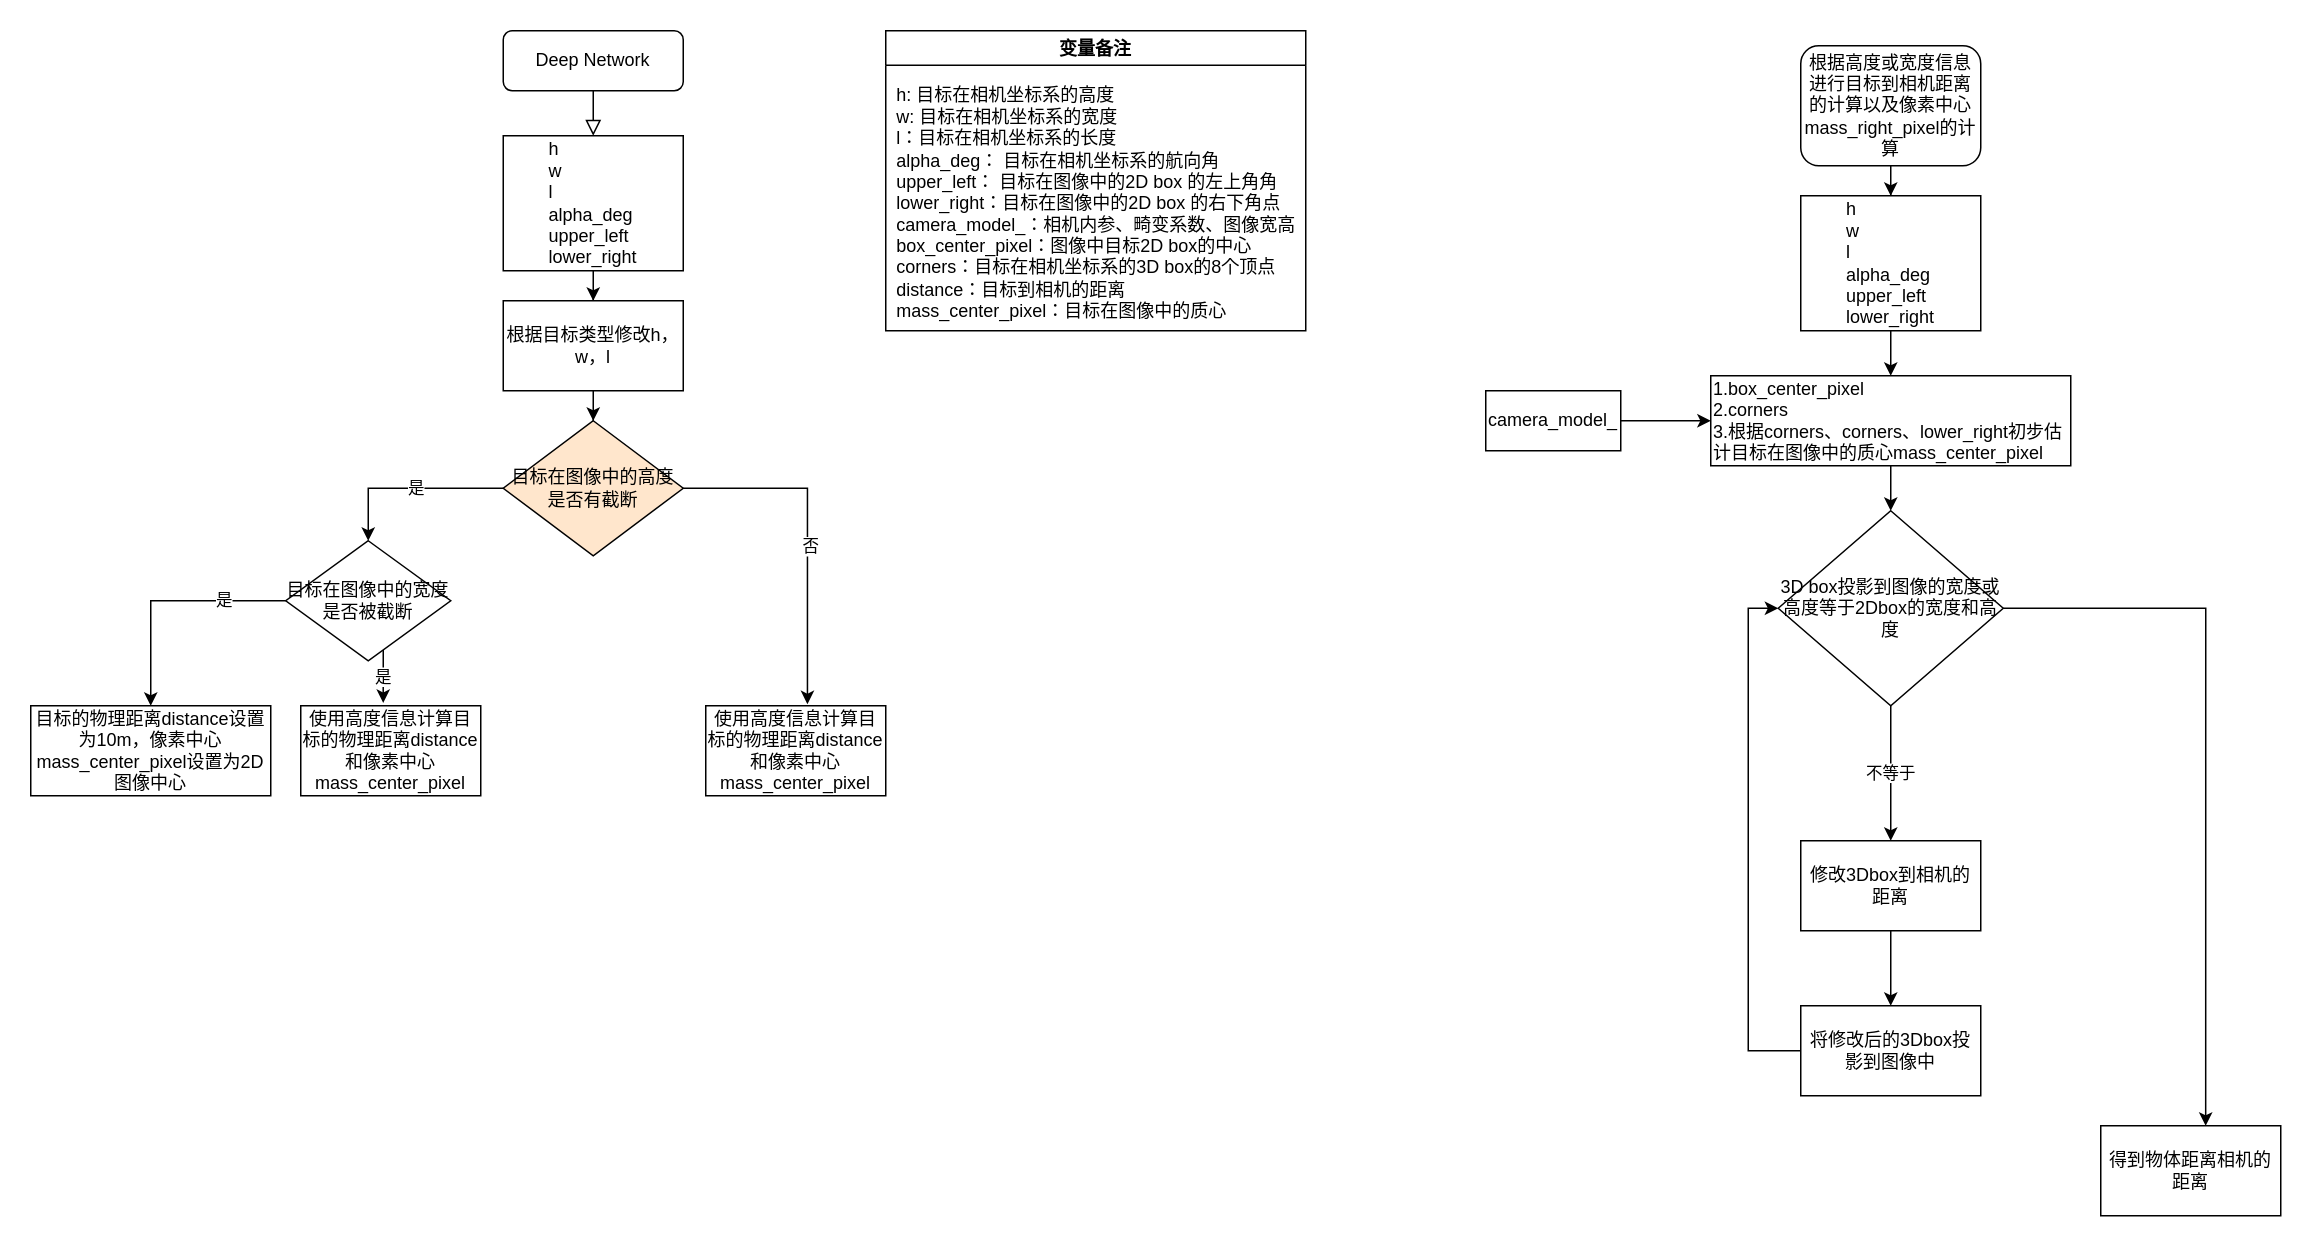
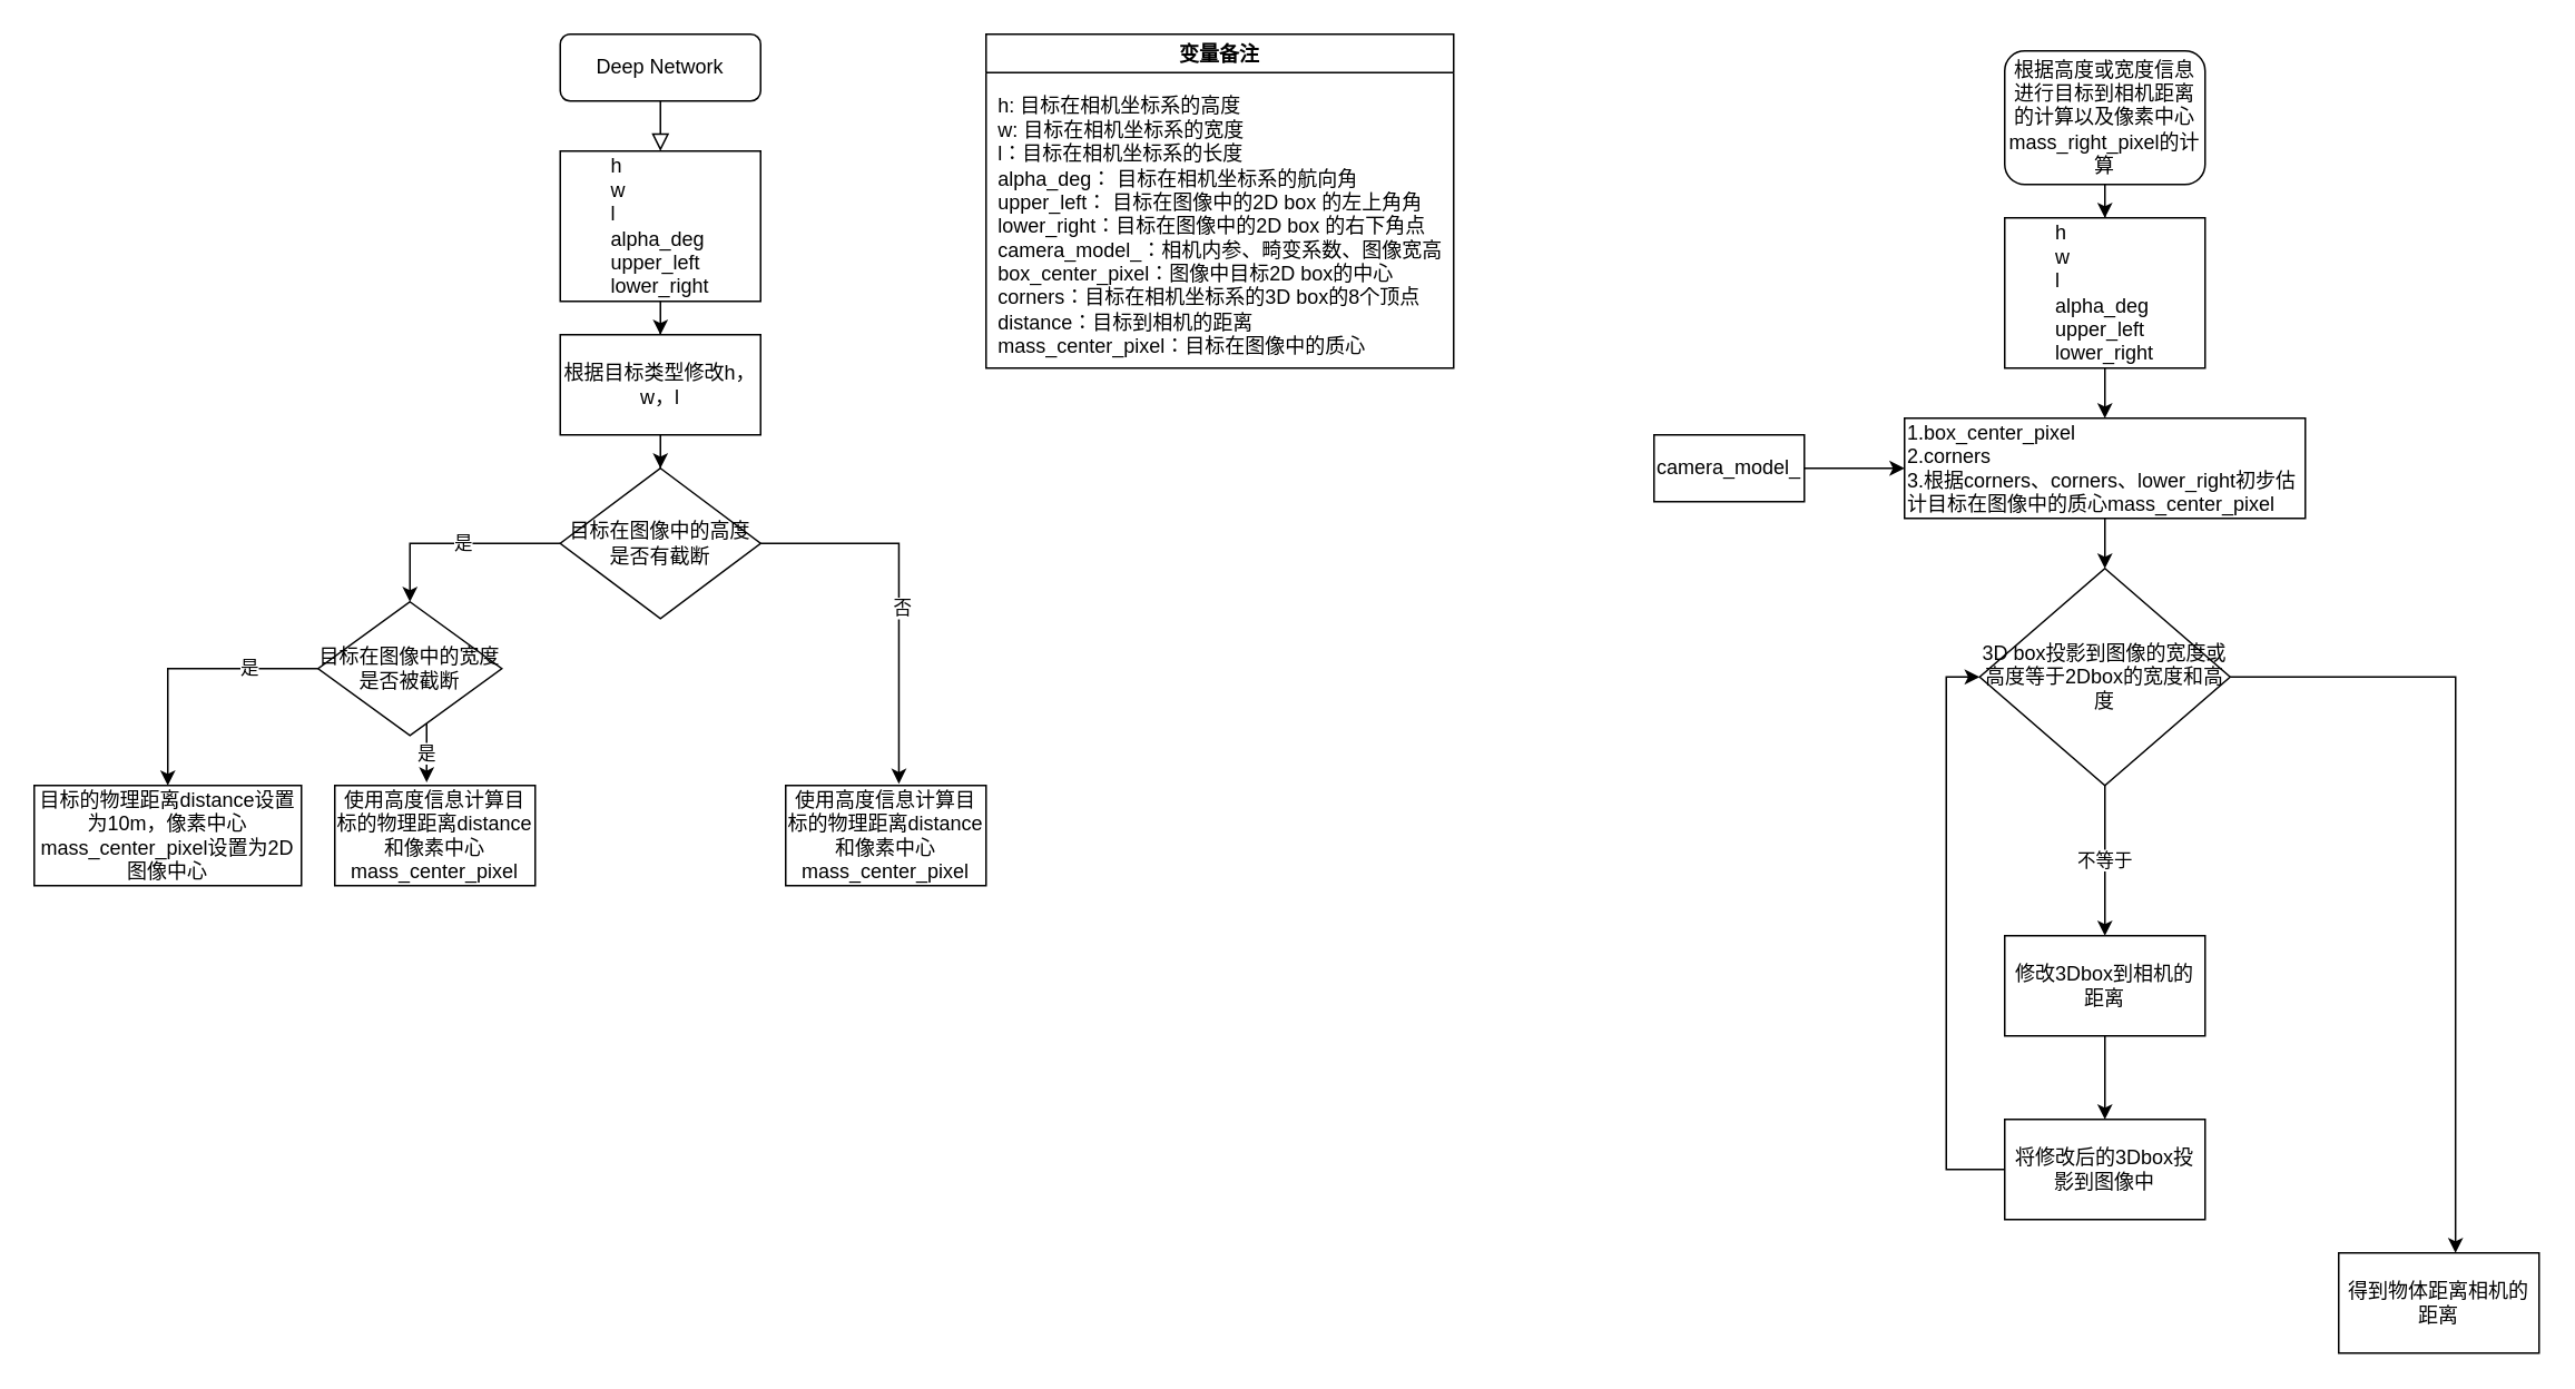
  <mxCell id="0" />
  <mxCell id="1" parent="0" />
  <mxCell id="2" value="" style="rounded=0;html=1;jettySize=auto;orthogonalLoop=1;fontSize=11;endArrow=block;endFill=0;endSize=8;strokeWidth=1;shadow=0;labelBackgroundColor=none;edgeStyle=orthogonalEdgeStyle;entryX=0.5;entryY=0;entryDx=0;entryDy=0;" parent="1" source="3" target="7" edge="1"><mxGeometry relative="1" as="geometry"><mxPoint x="395" y="110" as="targetPoint" /></mxGeometry></mxCell>
  <mxCell id="3" value="Deep Network" style="rounded=1;whiteSpace=wrap;html=1;fontSize=12;glass=0;strokeWidth=1;shadow=0;" parent="1" vertex="1"><mxGeometry x="335" y="20" width="120" height="40" as="geometry" /></mxCell>
  <mxCell id="4" value="变量备注" style="swimlane;" vertex="1" parent="1"><mxGeometry x="590" y="20" width="280" height="200" as="geometry" /></mxCell>
  <mxCell id="5" value="&lt;div align=&quot;left&quot;&gt;h: 目标在相机坐标系的高度&lt;br&gt;w: 目标在相机坐标系的宽度&lt;br&gt;l：目标在相机坐标系的长度&lt;br&gt;alpha_deg： 目标在相机坐标系的航向角&lt;/div&gt;&lt;div align=&quot;left&quot;&gt;upper_left： 目标在图像中的2D box 的左上角角&lt;br&gt;lower_right：目标在图像中的2D box 的右下角点&lt;br&gt;&lt;div&gt;camera_model_：相机内参、畸变系数、图像宽高&lt;/div&gt;&lt;div&gt;box_center_pixel：图像中目标2D box的中心&lt;/div&gt;&lt;div&gt;corners：目标在相机坐标系的3D box的8个顶点&lt;/div&gt;&lt;div&gt;distance：目标到相机的距离&lt;/div&gt;&lt;div&gt;mass_center_pixel：目标在图像中的质心&lt;/div&gt;&lt;/div&gt;" style="text;html=1;align=center;verticalAlign=middle;resizable=0;points=[];autosize=1;strokeColor=none;" vertex="1" parent="4"><mxGeometry y="35" width="280" height="160" as="geometry" /></mxCell>
  <mxCell id="6" value="" style="edgeStyle=orthogonalEdgeStyle;rounded=0;orthogonalLoop=1;jettySize=auto;html=1;" edge="1" parent="1" source="7" target="15"><mxGeometry relative="1" as="geometry" /></mxCell>
  <mxCell id="7" value="&lt;div align=&quot;left&quot;&gt;h&lt;br&gt;w&lt;br&gt;l&lt;br&gt;alpha_deg&lt;/div&gt;&lt;div align=&quot;left&quot;&gt;upper_left&lt;br&gt;lower_right&lt;/div&gt;" style="rounded=0;whiteSpace=wrap;html=1;" vertex="1" parent="1"><mxGeometry x="335" y="90" width="120" height="90" as="geometry" /></mxCell>
  <mxCell id="8" style="edgeStyle=orthogonalEdgeStyle;rounded=0;orthogonalLoop=1;jettySize=auto;html=1;entryX=0.565;entryY=-0.017;entryDx=0;entryDy=0;entryPerimeter=0;" edge="1" parent="1" source="12" target="13"><mxGeometry relative="1" as="geometry" /></mxCell>
  <mxCell id="9" value="否" style="edgeLabel;html=1;align=center;verticalAlign=middle;resizable=0;points=[];" vertex="1" connectable="0" parent="8"><mxGeometry x="0.071" y="2" relative="1" as="geometry"><mxPoint as="offset" /></mxGeometry></mxCell>
  <mxCell id="10" style="edgeStyle=orthogonalEdgeStyle;rounded=0;orthogonalLoop=1;jettySize=auto;html=1;entryX=0.5;entryY=0;entryDx=0;entryDy=0;" edge="1" parent="1" source="12" target="19"><mxGeometry relative="1" as="geometry" /></mxCell>
  <mxCell id="11" value="是" style="edgeLabel;html=1;align=center;verticalAlign=middle;resizable=0;points=[];" vertex="1" connectable="0" parent="10"><mxGeometry x="-0.062" y="-1" relative="1" as="geometry"><mxPoint as="offset" /></mxGeometry></mxCell>
- <mxCell id="12" value="&lt;div&gt;目标在图像中的高度是否有截断&lt;/div&gt;" style="rhombus;whiteSpace=wrap;html=1;align=center;fillColor=#ffe6cc;" vertex="1" parent="1"><mxGeometry x="335" y="280" width="120" height="90" as="geometry" /></mxCell>
+ <mxCell id="12" value="&lt;div&gt;目标在图像中的高度是否有截断&lt;/div&gt;" style="rhombus;whiteSpace=wrap;html=1;align=center;" vertex="1" parent="1"><mxGeometry x="335" y="280" width="120" height="90" as="geometry" /></mxCell>
  <mxCell id="13" value="使用高度信息计算目标的物理距离distance和像素中心mass_center_pixel" style="rounded=0;whiteSpace=wrap;html=1;align=center;" vertex="1" parent="1"><mxGeometry x="470" y="470" width="120" height="60" as="geometry" /></mxCell>
  <mxCell id="14" value="" style="edgeStyle=orthogonalEdgeStyle;rounded=0;orthogonalLoop=1;jettySize=auto;html=1;" edge="1" parent="1" source="15" target="12"><mxGeometry relative="1" as="geometry" /></mxCell>
  <mxCell id="15" value="根据目标类型修改h，w，l" style="rounded=0;whiteSpace=wrap;html=1;align=center;" vertex="1" parent="1"><mxGeometry x="335" y="200" width="120" height="60" as="geometry" /></mxCell>
  <mxCell id="16" style="edgeStyle=orthogonalEdgeStyle;rounded=0;orthogonalLoop=1;jettySize=auto;html=1;entryX=0.5;entryY=0;entryDx=0;entryDy=0;" edge="1" parent="1" source="19" target="20"><mxGeometry relative="1" as="geometry" /></mxCell>
  <mxCell id="17" value="是" style="edgeLabel;html=1;align=center;verticalAlign=middle;resizable=0;points=[];" vertex="1" connectable="0" parent="16"><mxGeometry x="-0.472" y="-1" relative="1" as="geometry"><mxPoint as="offset" /></mxGeometry></mxCell>
  <mxCell id="18" value="是" style="edgeStyle=orthogonalEdgeStyle;rounded=0;orthogonalLoop=1;jettySize=auto;html=1;entryX=0.458;entryY=-0.031;entryDx=0;entryDy=0;entryPerimeter=0;" edge="1" parent="1" source="19" target="21"><mxGeometry relative="1" as="geometry"><Array as="points"><mxPoint x="255" y="450" /><mxPoint x="255" y="450" /></Array></mxGeometry></mxCell>
  <mxCell id="19" value="目标在图像中的宽度是否被截断" style="rhombus;whiteSpace=wrap;html=1;align=center;" vertex="1" parent="1"><mxGeometry x="190" y="360" width="110" height="80" as="geometry" /></mxCell>
  <mxCell id="20" value="目标的物理距离distance设置为10m，像素中心mass_center_pixel设置为2D图像中心" style="rounded=0;whiteSpace=wrap;html=1;align=center;" vertex="1" parent="1"><mxGeometry x="20" y="470" width="160" height="60" as="geometry" /></mxCell>
  <mxCell id="21" value="使用高度信息计算目标的物理距离distance和像素中心mass_center_pixel" style="rounded=0;whiteSpace=wrap;html=1;align=center;" vertex="1" parent="1"><mxGeometry x="200" y="470" width="120" height="60" as="geometry" /></mxCell>
  <mxCell id="22" value="" style="edgeStyle=orthogonalEdgeStyle;rounded=0;orthogonalLoop=1;jettySize=auto;html=1;" edge="1" parent="1" source="23" target="29"><mxGeometry relative="1" as="geometry" /></mxCell>
  <mxCell id="23" value="根据高度或宽度信息进行目标到相机距离的计算以及像素中心mass_right_pixel的计算" style="rounded=1;whiteSpace=wrap;html=1;fontSize=12;glass=0;strokeWidth=1;shadow=0;" vertex="1" parent="1"><mxGeometry x="1200" y="30" width="120" height="80" as="geometry" /></mxCell>
  <mxCell id="24" value="" style="edgeStyle=orthogonalEdgeStyle;rounded=0;orthogonalLoop=1;jettySize=auto;html=1;" edge="1" parent="1" source="25" target="27"><mxGeometry relative="1" as="geometry" /></mxCell>
  <mxCell id="25" value="&lt;div&gt;camera_model_&lt;/div&gt;" style="rounded=0;whiteSpace=wrap;html=1;" vertex="1" parent="1"><mxGeometry x="990" y="260" width="90" height="40" as="geometry" /></mxCell>
  <mxCell id="26" value="" style="edgeStyle=orthogonalEdgeStyle;rounded=0;orthogonalLoop=1;jettySize=auto;html=1;" edge="1" parent="1" source="27" target="32"><mxGeometry relative="1" as="geometry" /></mxCell>
  <mxCell id="27" value="&lt;div&gt;1.box_center_pixel&lt;/div&gt;&lt;div&gt;2.corners&lt;/div&gt;&lt;div&gt;3.根据corners、corners、lower_right初步估计目标在图像中的质心mass_center_pixel&lt;/div&gt;" style="rounded=0;whiteSpace=wrap;html=1;align=left;" vertex="1" parent="1"><mxGeometry x="1140" y="250" width="240" height="60" as="geometry" /></mxCell>
  <mxCell id="28" value="" style="edgeStyle=orthogonalEdgeStyle;rounded=0;orthogonalLoop=1;jettySize=auto;html=1;" edge="1" parent="1" source="29" target="27"><mxGeometry relative="1" as="geometry" /></mxCell>
  <mxCell id="29" value="&lt;div align=&quot;left&quot;&gt;h&lt;br&gt;w&lt;br&gt;l&lt;br&gt;alpha_deg&lt;/div&gt;&lt;div align=&quot;left&quot;&gt;upper_left&lt;br&gt;lower_right&lt;/div&gt;" style="rounded=0;whiteSpace=wrap;html=1;" vertex="1" parent="1"><mxGeometry x="1200" y="130" width="120" height="90" as="geometry" /></mxCell>
  <mxCell id="30" value="不等于" style="edgeStyle=orthogonalEdgeStyle;rounded=0;orthogonalLoop=1;jettySize=auto;html=1;" edge="1" parent="1" source="32" target="36"><mxGeometry relative="1" as="geometry" /></mxCell>
  <mxCell id="31" style="edgeStyle=orthogonalEdgeStyle;rounded=0;orthogonalLoop=1;jettySize=auto;html=1;exitX=1;exitY=0.5;exitDx=0;exitDy=0;entryX=0.583;entryY=0;entryDx=0;entryDy=0;entryPerimeter=0;" edge="1" parent="1" source="32" target="37"><mxGeometry relative="1" as="geometry" /></mxCell>
  <mxCell id="32" value="3D box投影到图像的宽度或高度等于2Dbox的宽度和高度" style="rhombus;whiteSpace=wrap;html=1;align=center;" vertex="1" parent="1"><mxGeometry x="1185" y="340" width="150" height="130" as="geometry" /></mxCell>
  <mxCell id="33" style="edgeStyle=orthogonalEdgeStyle;rounded=0;orthogonalLoop=1;jettySize=auto;html=1;entryX=0;entryY=0.5;entryDx=0;entryDy=0;" edge="1" parent="1" source="34" target="32"><mxGeometry relative="1" as="geometry"><Array as="points"><mxPoint x="1165" y="700" /><mxPoint x="1165" y="405" /></Array></mxGeometry></mxCell>
  <mxCell id="34" value="将修改后的3Dbox投影到图像中" style="rounded=0;whiteSpace=wrap;html=1;align=center;" vertex="1" parent="1"><mxGeometry x="1200" y="670" width="120" height="60" as="geometry" /></mxCell>
  <mxCell id="35" value="" style="edgeStyle=orthogonalEdgeStyle;rounded=0;orthogonalLoop=1;jettySize=auto;html=1;" edge="1" parent="1" source="36" target="34"><mxGeometry relative="1" as="geometry"><Array as="points"><mxPoint x="1260" y="650" /><mxPoint x="1260" y="650" /></Array></mxGeometry></mxCell>
  <mxCell id="36" value="修改3Dbox到相机的距离" style="rounded=0;whiteSpace=wrap;html=1;align=center;" vertex="1" parent="1"><mxGeometry x="1200" y="560" width="120" height="60" as="geometry" /></mxCell>
  <mxCell id="37" value="得到物体距离相机的距离" style="rounded=0;whiteSpace=wrap;html=1;align=center;" vertex="1" parent="1"><mxGeometry x="1400" y="750" width="120" height="60" as="geometry" /></mxCell>
